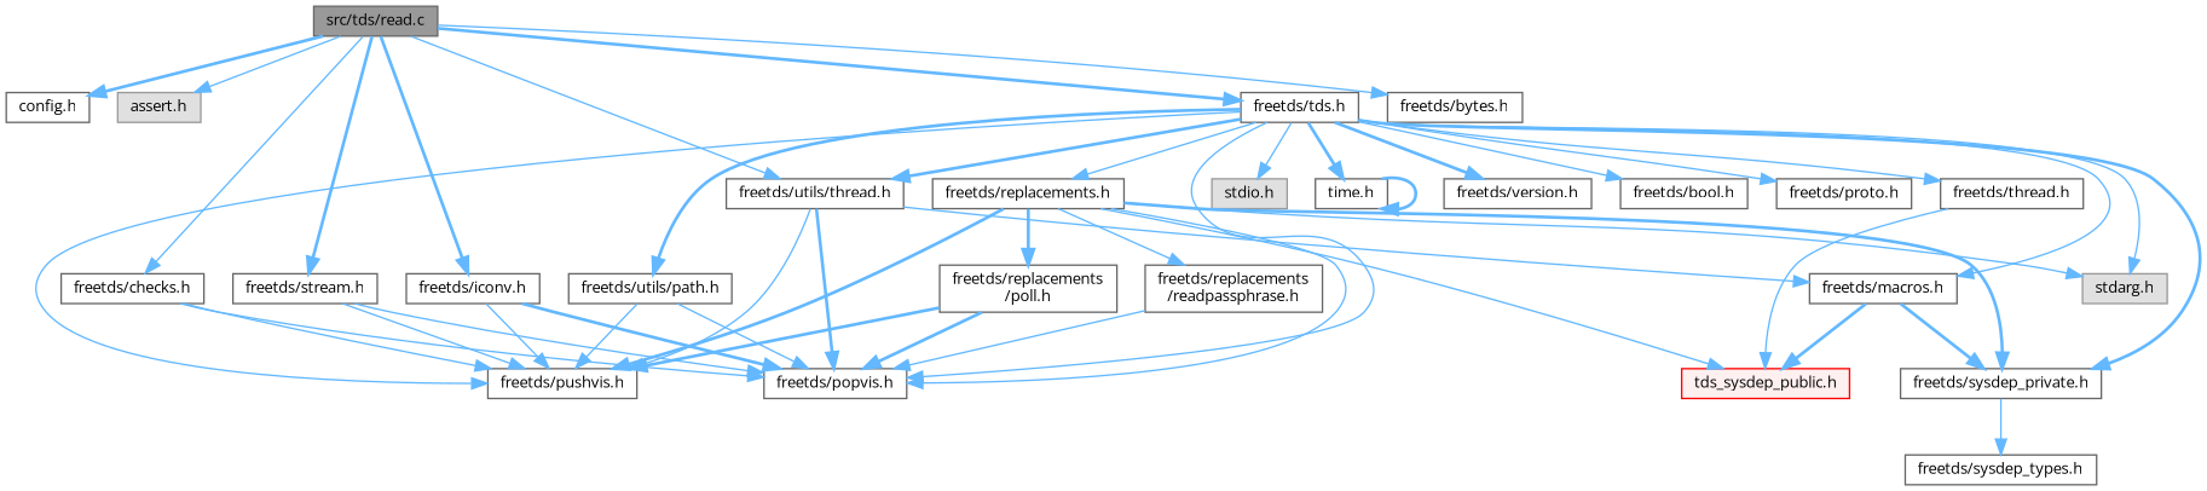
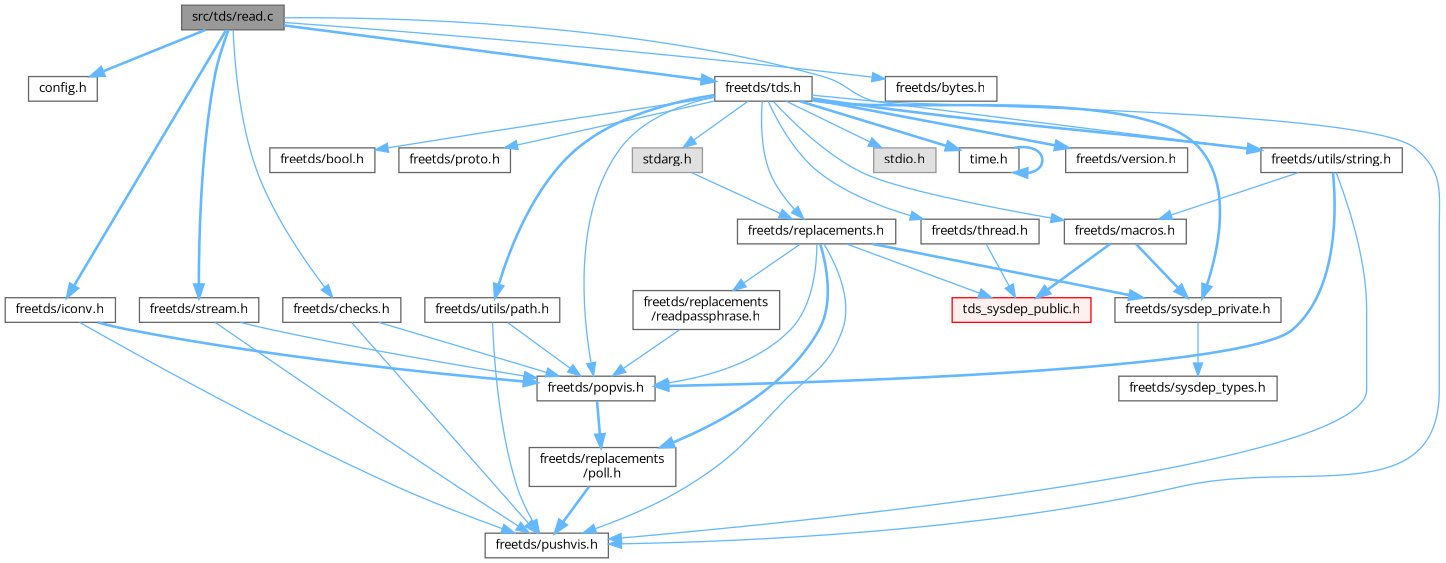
  digraph {
    fontname="Open Sans"
    node [color=grey40 fillcolor=white fontname="Open Sans" fontsize=10 shape=box style=filled]
    edge [color=steelblue1 fontname="Open Sans" fontsize=10 labelfontname=Helvetica labelfontsize=10 style=solid]
    n1 [color=gray40 fillcolor=grey60 fontcolor=black height=0.2 label="src/tds/read.c" width=0.4]
    n2 [height=0.2 label="config.h" width=0.4]
-   n3 [color=grey60 fillcolor="#E0E0E0" height=0.2 label="assert.h" width=0.4]
    n4 [height=0.2 label="freetds/tds.h" width=0.4]
-   n5 [height=0.2 label="freetds/utils/thread.h" width=0.4]
+   n5 [height=0.2 label="freetds/utils/string.h" width=0.4]
    n6 [height=0.2 label="freetds/iconv.h" width=0.4]
    n7 [height=0.2 label="freetds/bytes.h" width=0.4]
    n8 [height=0.2 label="freetds/stream.h" width=0.4]
    n9 [height=0.2 label="freetds/checks.h" width=0.4]
    n10 [color=grey60 fillcolor="#E0E0E0" height=0.2 label="stdarg.h" width=0.4]
    n11 [color=grey60 fillcolor="#E0E0E0" height=0.2 label="stdio.h" width=0.4]
    n12 [height=0.2 label="time.h" width=0.4]
    n13 [height=0.2 label="freetds/version.h" width=0.4]
    n14 [height=0.2 label="freetds/sysdep_private.h" width=0.4]
    n15 [height=0.2 label="freetds/thread.h" width=0.4]
    n16 [height=0.2 label="freetds/bool.h" width=0.4]
    n17 [height=0.2 label="freetds/macros.h" width=0.4]
    n18 [height=0.2 label="freetds/pushvis.h" width=0.4]
    n19 [height=0.2 label="freetds/popvis.h" width=0.4]
    n20 [height=0.2 label="freetds/utils/path.h" width=0.4]
    n21 [height=0.2 label="freetds/replacements.h" width=0.4]
    n22 [height=0.2 label="freetds/proto.h" width=0.4]
    n23 [height=0.2 label="freetds/sysdep_types.h" width=0.4]
    n24 [color=red fillcolor="#FFF0F0" height=0.2 label="tds_sysdep_public.h" width=0.4]
    n25 [height=0.2 label="freetds/replacements\l/readpassphrase.h" width=0.4]
    n26 [height=0.2 label="freetds/replacements\l/poll.h" width=0.4]
    n1 -> n2 [style=bold]
-   n1 -> n3
    n1 -> n4 [style=bold]
    n1 -> n5
    n1 -> n6 [style=bold]
    n1 -> n7
    n1 -> n8 [style=bold]
    n1 -> n9
    n4 -> n5 [style=bold]
    n4 -> n10
    n4 -> n11
    n4 -> n12 [style=bold]
    n4 -> n13 [style=bold]
    n4 -> n14 [style=bold]
    n4 -> n15
    n4 -> n16
    n4 -> n17
    n4 -> n18
    n4 -> n19
    n4 -> n20 [style=bold]
    n4 -> n21
    n4 -> n22
    n5 -> n17
    n5 -> n18
    n5 -> n19 [style=bold]
    n6 -> n18
    n6 -> n19 [style=bold]
    n8 -> n18
    n8 -> n19
    n9 -> n18
    n9 -> n19
    n12 -> n12 [style=bold]
    n14 -> n23
    n15 -> n24
    n17 -> n14 [style=bold]
    n17 -> n24 [style=bold]
    n20 -> n18
    n20 -> n19
-   n21 -> n10
+   n10 -> n21
    n21 -> n14 [style=bold]
-   n21 -> n18 [style=bold]
+   n21 -> n18
    n21 -> n19
    n21 -> n24
    n21 -> n25
    n21 -> n26 [style=bold]
    n25 -> n19
    n26 -> n18 [style=bold]
-   n26 -> n19 [style=bold]
+   n19 -> n26 [style=bold]
  }
